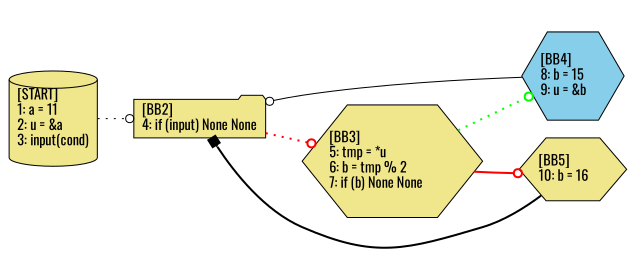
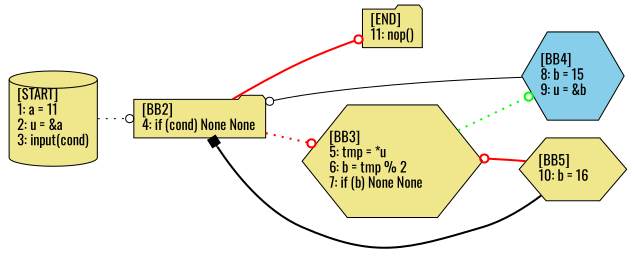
  digraph {
    fontname=Oswald
    rankdir=LR
    node [fillcolor=khaki fontname=Oswald shape=hexagon style=filled]
    edge [arrowhead=odot fontname=Oswald style=dotted penwidth=2]
    n1 [label="[START]\l1: a = 11\l2: u = &a\l3: input(cond)\l" shape=cylinder]
-   n2 [label="[BB2]\l4: if (input) None None\l" shape=folder]
+   n2 [label="[BB2]\l4: if (cond) None None\l" shape=folder]
+   n3 [label="[END]\l11: nop()\l" shape=folder]
    n4 [label="[BB3]\l5: tmp = *u\l6: b = tmp % 2\l7: if (b) None None\l"]
    n5 [fillcolor=skyblue label="[BB4]\l8: b = 15\l9: u = &b\l"]
    n6 [label="[BB5]\l10: b = 16\l"]
    n1 -> n2 [penwidth=""]
+   n2 -> n3 [color=red style=bold]
    n2 -> n4 [color=red]
    n4 -> n5 [color=green]
-   n4 -> n6 [color=red style=bold]
+   n6 -> n4 [color=red style=bold]
    n5 -> n2 [style=solid penwidth=""]
    n6 -> n2 [arrowhead=box style=bold penwidth=""]
  }
